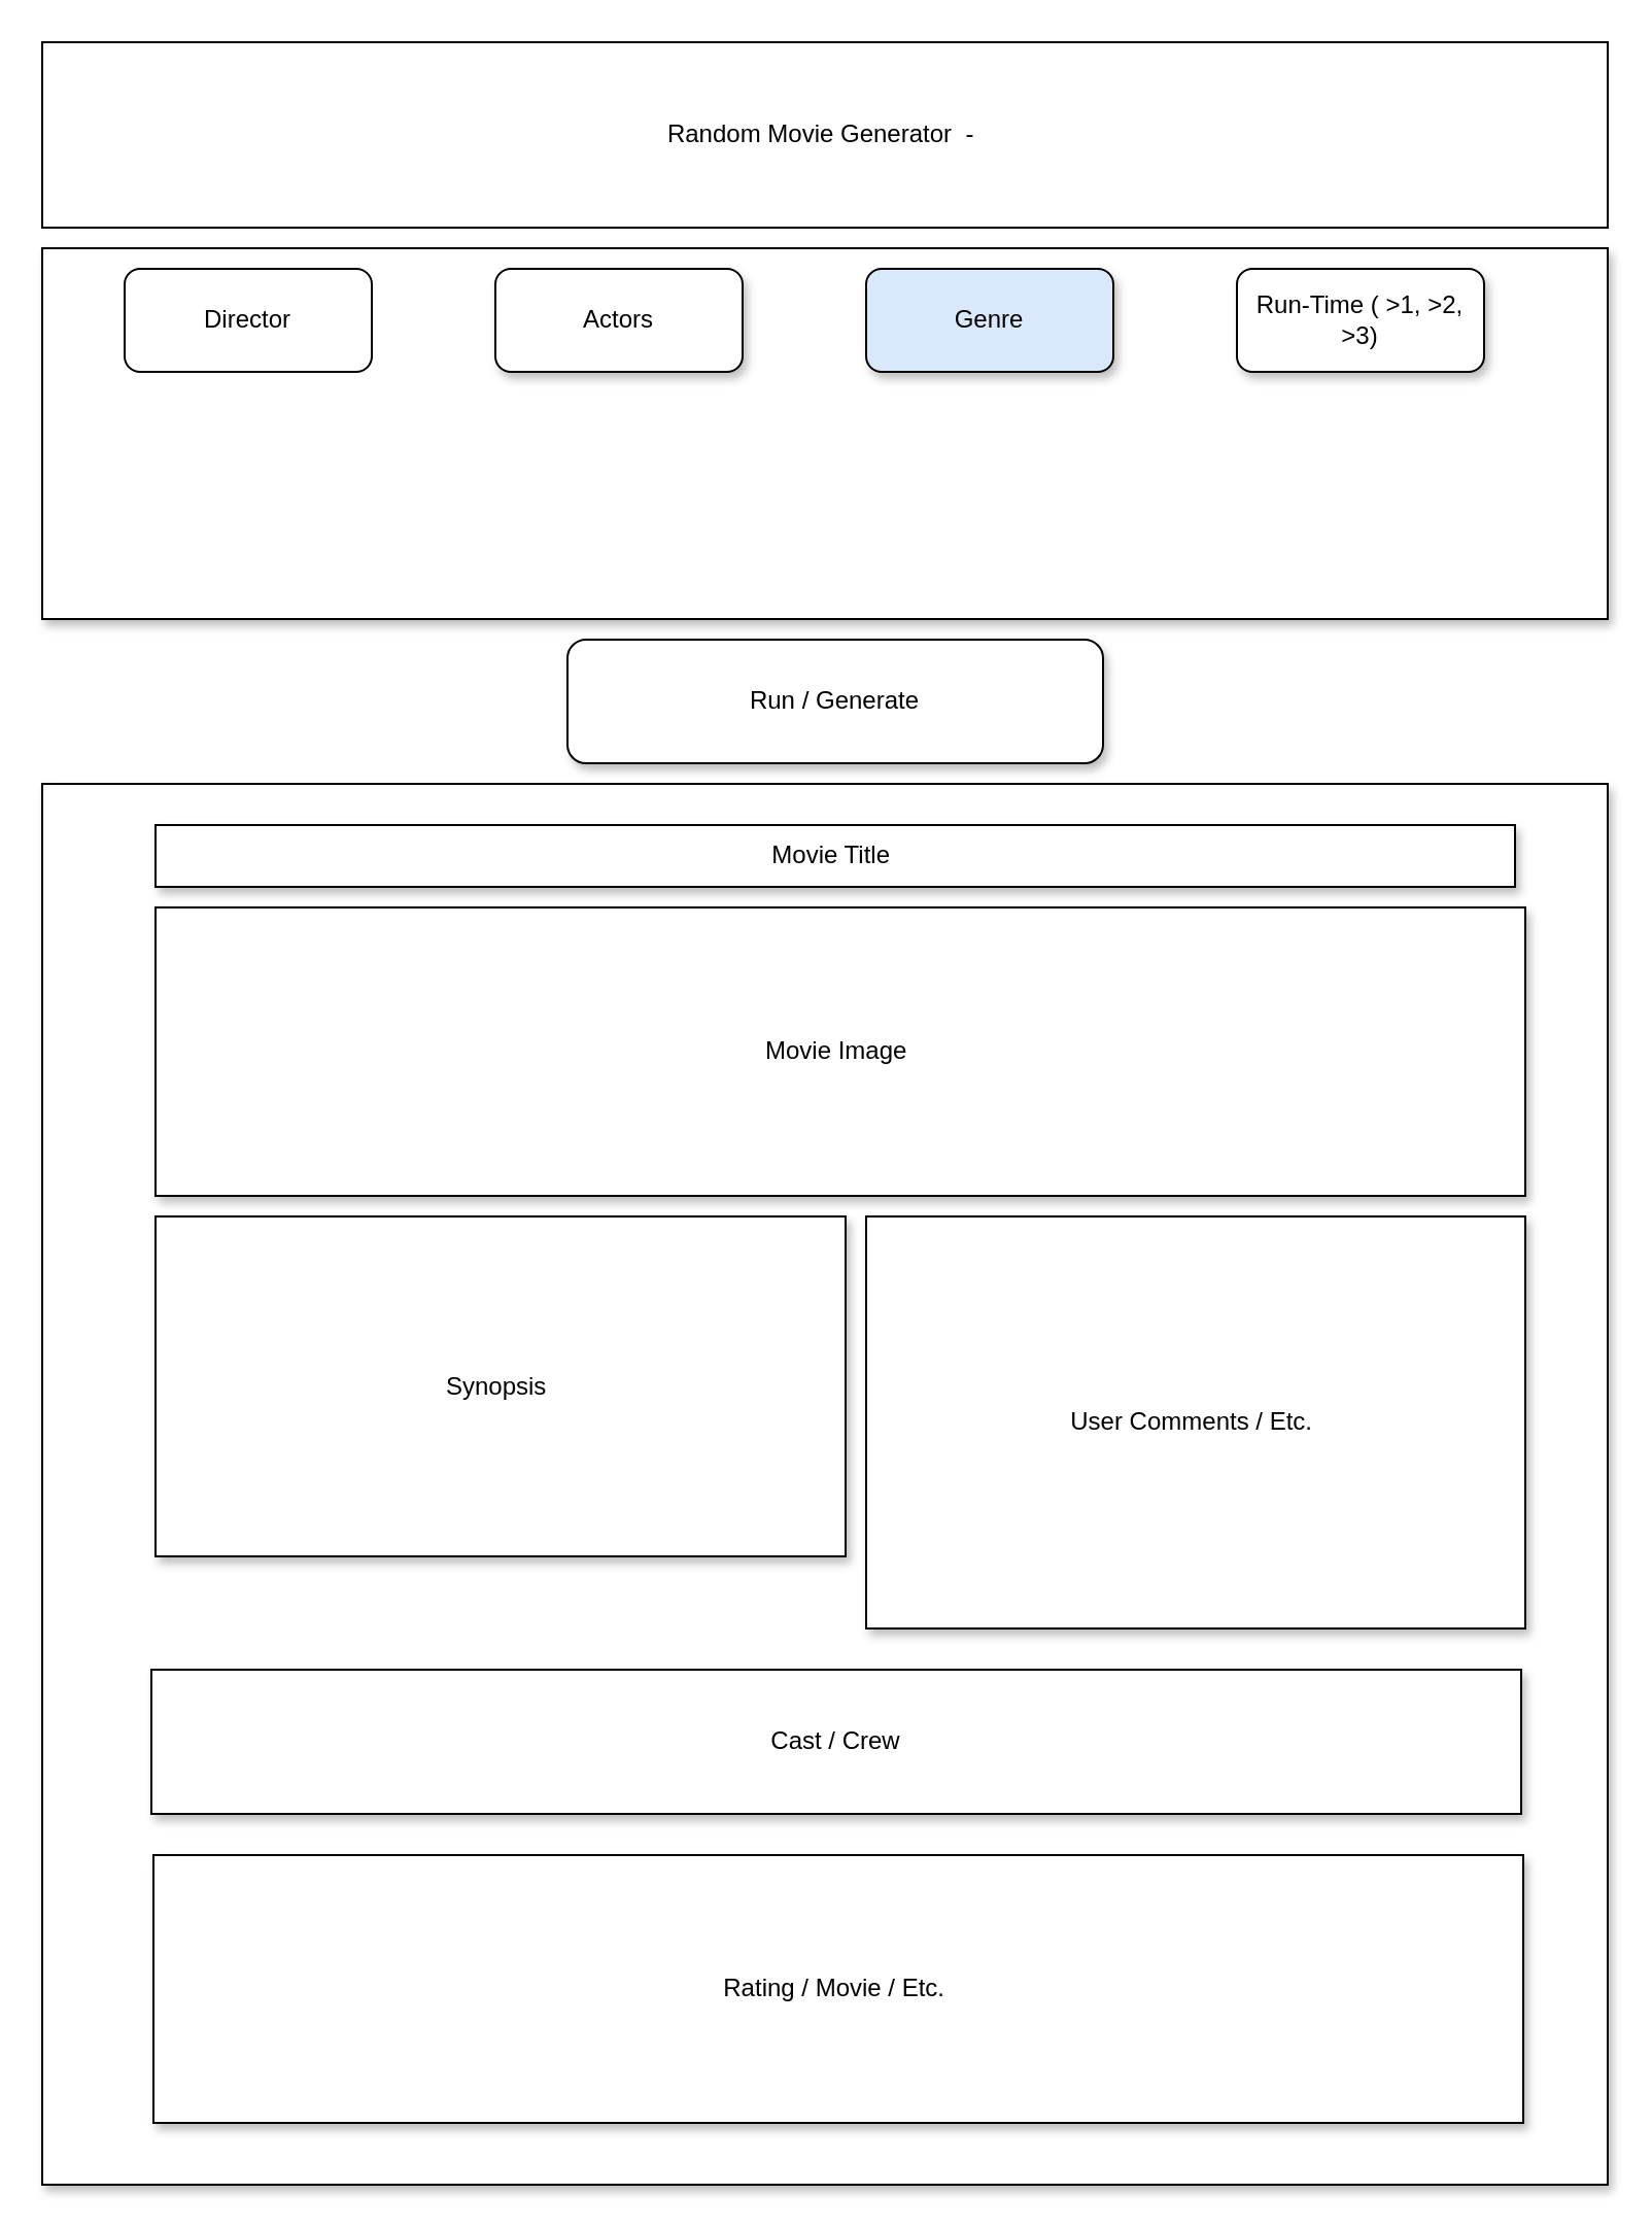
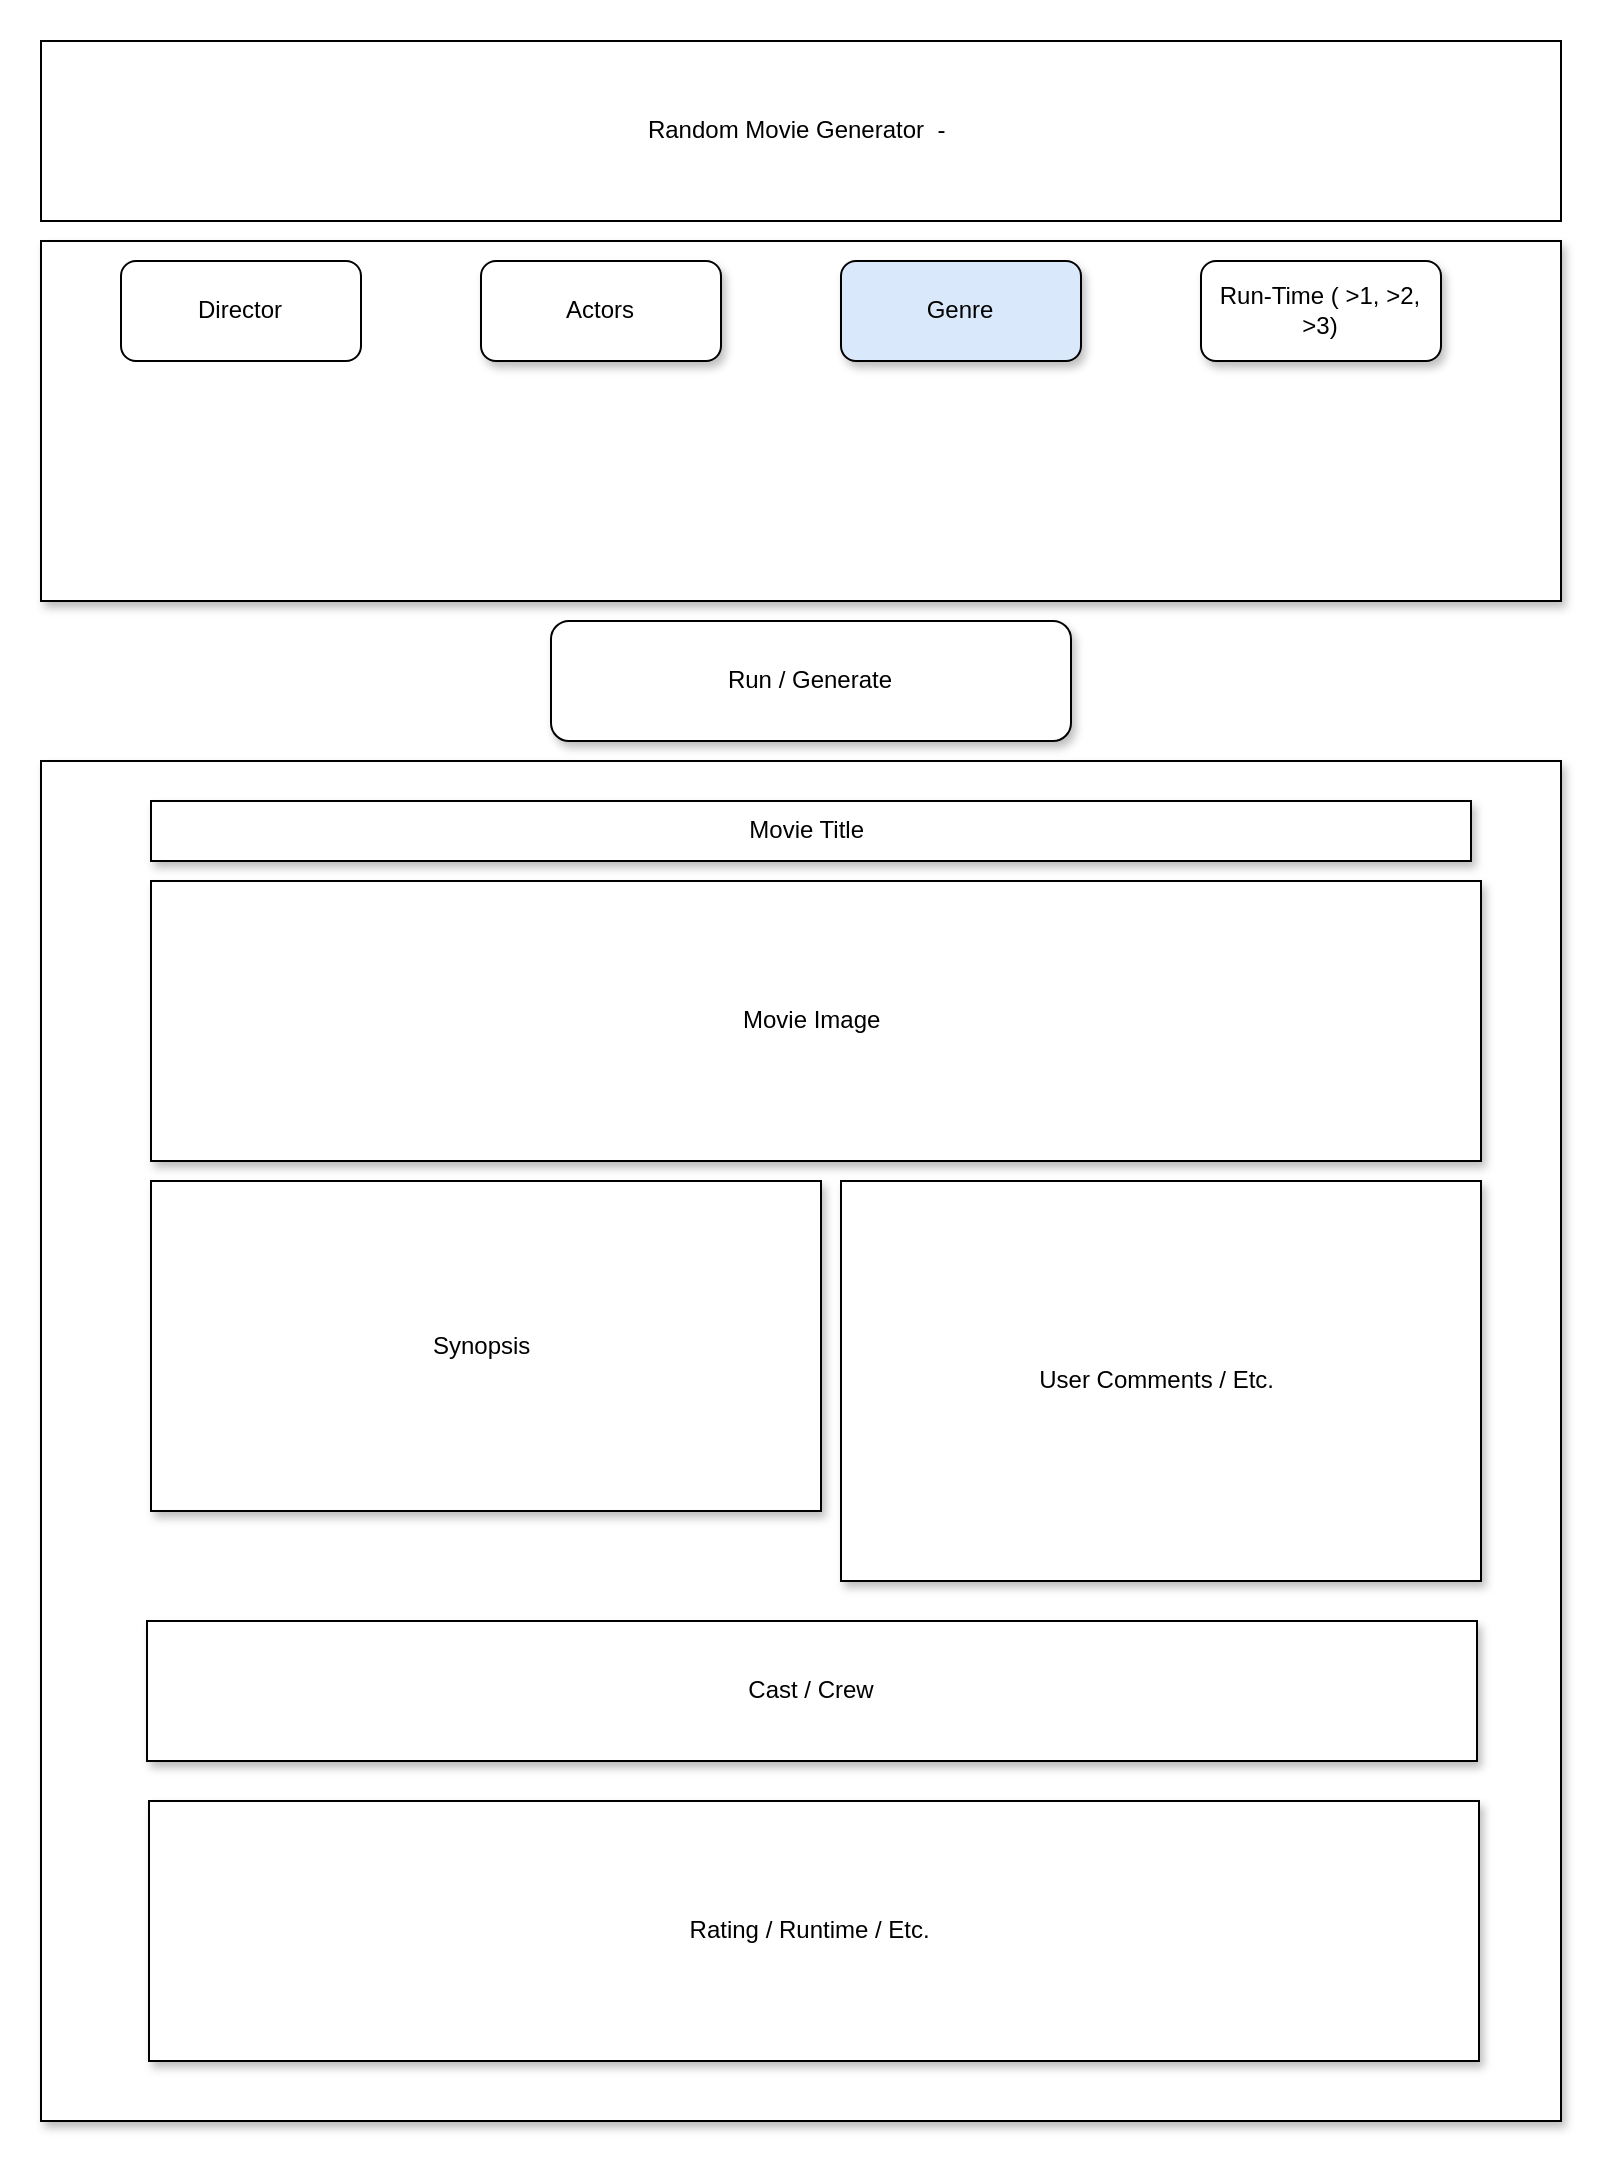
  <mxCell id="0" />
  <mxCell id="1" parent="0" />
  <mxCell id="2" value="Random Movie Generator&amp;nbsp; -&amp;nbsp;" style="rounded=0;whiteSpace=wrap;html=1;" vertex="1" parent="1"><mxGeometry x="20" y="20" width="760" height="90" as="geometry" /></mxCell>
  <mxCell id="3" value="" style="rounded=0;whiteSpace=wrap;html=1;shadow=1;" vertex="1" parent="1"><mxGeometry x="20" y="120" width="760" height="180" as="geometry" /></mxCell>
  <mxCell id="4" value="Actors" style="rounded=1;html=1;shadow=1;flipH=1;whiteSpace=wrap;" vertex="1" parent="1"><mxGeometry x="240" y="130" width="120" height="50" as="geometry" /></mxCell>
  <mxCell id="5" value="Genre" style="rounded=1;html=1;shadow=1;flipH=1;whiteSpace=wrap;fillColor=#dae8fc;" vertex="1" parent="1"><mxGeometry x="420" y="130" width="120" height="50" as="geometry" /></mxCell>
  <mxCell id="6" value="Run-Time ( &amp;gt;1, &amp;gt;2, &amp;gt;3)" style="rounded=1;html=1;shadow=1;flipH=1;whiteSpace=wrap;" vertex="1" parent="1"><mxGeometry x="600" y="130" width="120" height="50" as="geometry" /></mxCell>
  <mxCell id="7" value="Director" style="rounded=1;html=1;flipH=1;whiteSpace=wrap;" vertex="1" parent="1"><mxGeometry x="60" y="130" width="120" height="50" as="geometry" /></mxCell>
  <mxCell id="8" value="Run / Generate" style="rounded=1;whiteSpace=wrap;html=1;shadow=1;" vertex="1" parent="1"><mxGeometry x="275" y="310" width="260" height="60" as="geometry" /></mxCell>
  <mxCell id="9" value="" style="rounded=0;whiteSpace=wrap;html=1;shadow=1;" vertex="1" parent="1"><mxGeometry x="20" y="380" width="760" height="680" as="geometry" /></mxCell>
  <mxCell id="10" value="Movie Title&amp;nbsp;" style="rounded=0;whiteSpace=wrap;html=1;shadow=1;" vertex="1" parent="1"><mxGeometry x="75" y="400" width="660" height="30" as="geometry" /></mxCell>
  <mxCell id="11" value="Movie Image&amp;nbsp;" style="rounded=0;whiteSpace=wrap;html=1;shadow=1;" vertex="1" parent="1"><mxGeometry x="75" y="440" width="665" height="140" as="geometry" /></mxCell>
  <mxCell id="12" value="Cast / Crew" style="rounded=0;whiteSpace=wrap;html=1;shadow=1;" vertex="1" parent="1"><mxGeometry x="73" y="810" width="665" height="70" as="geometry" /></mxCell>
  <mxCell id="13" value="Synopsis&amp;nbsp;" style="rounded=0;whiteSpace=wrap;html=1;shadow=1;" vertex="1" parent="1"><mxGeometry x="75" y="590" width="335" height="165" as="geometry" /></mxCell>
- <mxCell id="14" value="Rating / Movie / Etc.&amp;nbsp;" style="rounded=0;whiteSpace=wrap;html=1;shadow=1;" vertex="1" parent="1"><mxGeometry x="74" y="900" width="665" height="130" as="geometry" /></mxCell>
+ <mxCell id="14" value="Rating / Runtime / Etc.&amp;nbsp;" style="rounded=0;whiteSpace=wrap;html=1;shadow=1;" vertex="1" parent="1"><mxGeometry x="74" y="900" width="665" height="130" as="geometry" /></mxCell>
  <mxCell id="15" value="User Comments / Etc.&amp;nbsp;" style="rounded=0;whiteSpace=wrap;html=1;shadow=1;" vertex="1" parent="1"><mxGeometry x="420" y="590" width="320" height="200" as="geometry" /></mxCell>
